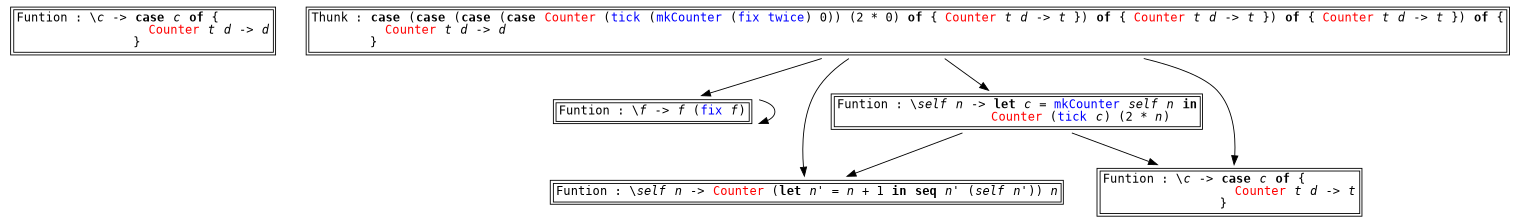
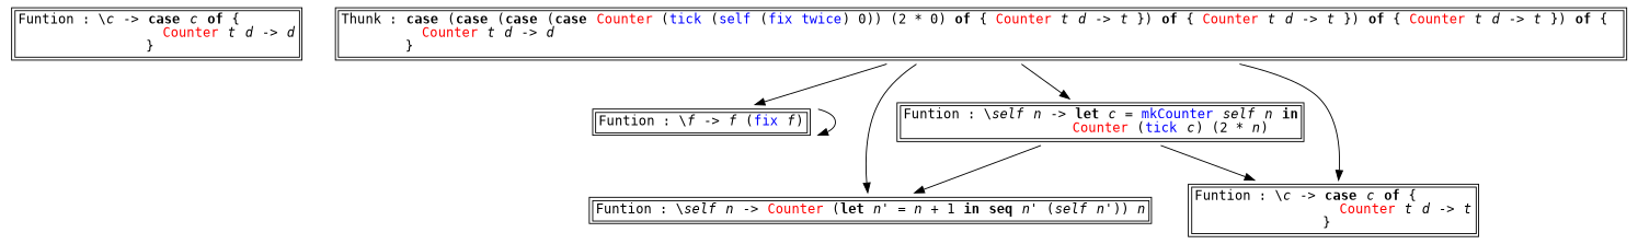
  digraph {
    node [fontname=monospace shape=plaintext]
    n1 [label=<<TABLE ALIGN="LEFT"><TR><TD BALIGN="LEFT" ALIGN="LEFT">Funtion&nbsp;:&nbsp;\<I>c</I>&nbsp;-&gt;&nbsp;<B>case</B>&nbsp;<I>c</I>&nbsp;<B>of</B>&nbsp;{&nbsp;&nbsp;&nbsp;&nbsp;&nbsp;&nbsp;&nbsp;<BR />&nbsp;&nbsp;&nbsp;&nbsp;&nbsp;&nbsp;&nbsp;&nbsp;&nbsp;&nbsp;&nbsp;&nbsp;&nbsp;&nbsp;&nbsp;&nbsp;&nbsp;&nbsp;<FONT COLOR="red">Counter</FONT>&nbsp;<I>t</I>&nbsp;<I>d</I>&nbsp;-&gt;&nbsp;<I>d</I><BR />&nbsp;&nbsp;&nbsp;&nbsp;&nbsp;&nbsp;&nbsp;&nbsp;&nbsp;&nbsp;&nbsp;&nbsp;&nbsp;&nbsp;&nbsp;&nbsp;}&nbsp;&nbsp;&nbsp;&nbsp;&nbsp;&nbsp;&nbsp;&nbsp;&nbsp;&nbsp;&nbsp;&nbsp;&nbsp;&nbsp;&nbsp;&nbsp;&nbsp;<BR /></TD></TR></TABLE>>]
    n2 [label=<<TABLE ALIGN="LEFT"><TR><TD BALIGN="LEFT" ALIGN="LEFT">Funtion&nbsp;:&nbsp;\<I>f</I>&nbsp;-&gt;&nbsp;<I>f</I>&nbsp;(<FONT COLOR="blue">fix</FONT>&nbsp;<I>f</I>)<BR /></TD></TR></TABLE>>]
-   n3 [label=<<TABLE ALIGN="LEFT"><TR><TD BALIGN="LEFT" ALIGN="LEFT">Thunk&nbsp;:&nbsp;<B>case</B>&nbsp;(<B>case</B>&nbsp;(<B>case</B>&nbsp;(<B>case</B>&nbsp;<FONT COLOR="red">Counter</FONT>&nbsp;(<FONT COLOR="blue">tick</FONT>&nbsp;(<FONT COLOR="blue">mkCounter</FONT>&nbsp;(<FONT COLOR="blue">fix</FONT>&nbsp;<FONT COLOR="blue">twice</FONT>)&nbsp;0))&nbsp;(2&nbsp;*&nbsp;0)&nbsp;<B>of</B>&nbsp;{&nbsp;<FONT COLOR="red">Counter</FONT>&nbsp;<I>t</I>&nbsp;<I>d</I>&nbsp;-&gt;&nbsp;<I>t</I>&nbsp;})&nbsp;<B>of</B>&nbsp;{&nbsp;<FONT COLOR="red">Counter</FONT>&nbsp;<I>t</I>&nbsp;<I>d</I>&nbsp;-&gt;&nbsp;<I>t</I>&nbsp;})&nbsp;<B>of</B>&nbsp;{&nbsp;<FONT COLOR="red">Counter</FONT>&nbsp;<I>t</I>&nbsp;<I>d</I>&nbsp;-&gt;&nbsp;<I>t</I>&nbsp;})&nbsp;<B>of</B>&nbsp;{<BR />&nbsp;&nbsp;&nbsp;&nbsp;&nbsp;&nbsp;&nbsp;&nbsp;&nbsp;&nbsp;<FONT COLOR="red">Counter</FONT>&nbsp;<I>t</I>&nbsp;<I>d</I>&nbsp;-&gt;&nbsp;<I>d</I>&nbsp;&nbsp;&nbsp;&nbsp;&nbsp;&nbsp;&nbsp;&nbsp;&nbsp;&nbsp;&nbsp;&nbsp;&nbsp;&nbsp;&nbsp;&nbsp;&nbsp;&nbsp;&nbsp;&nbsp;&nbsp;&nbsp;&nbsp;&nbsp;&nbsp;&nbsp;&nbsp;&nbsp;&nbsp;&nbsp;&nbsp;&nbsp;&nbsp;&nbsp;&nbsp;&nbsp;&nbsp;&nbsp;&nbsp;&nbsp;&nbsp;&nbsp;&nbsp;&nbsp;&nbsp;&nbsp;&nbsp;&nbsp;&nbsp;&nbsp;&nbsp;&nbsp;&nbsp;&nbsp;&nbsp;&nbsp;&nbsp;&nbsp;&nbsp;&nbsp;&nbsp;&nbsp;&nbsp;&nbsp;&nbsp;&nbsp;&nbsp;&nbsp;&nbsp;&nbsp;&nbsp;&nbsp;&nbsp;&nbsp;&nbsp;&nbsp;&nbsp;&nbsp;&nbsp;&nbsp;&nbsp;&nbsp;&nbsp;&nbsp;&nbsp;&nbsp;&nbsp;&nbsp;&nbsp;&nbsp;&nbsp;&nbsp;&nbsp;&nbsp;&nbsp;&nbsp;&nbsp;&nbsp;&nbsp;&nbsp;&nbsp;&nbsp;&nbsp;&nbsp;&nbsp;&nbsp;&nbsp;&nbsp;&nbsp;&nbsp;&nbsp;&nbsp;&nbsp;&nbsp;&nbsp;&nbsp;&nbsp;&nbsp;&nbsp;&nbsp;&nbsp;&nbsp;&nbsp;&nbsp;&nbsp;&nbsp;&nbsp;&nbsp;&nbsp;&nbsp;&nbsp;&nbsp;&nbsp;<BR />&nbsp;&nbsp;&nbsp;&nbsp;&nbsp;&nbsp;&nbsp;&nbsp;}&nbsp;&nbsp;&nbsp;&nbsp;&nbsp;&nbsp;&nbsp;&nbsp;&nbsp;&nbsp;&nbsp;&nbsp;&nbsp;&nbsp;&nbsp;&nbsp;&nbsp;&nbsp;&nbsp;&nbsp;&nbsp;&nbsp;&nbsp;&nbsp;&nbsp;&nbsp;&nbsp;&nbsp;&nbsp;&nbsp;&nbsp;&nbsp;&nbsp;&nbsp;&nbsp;&nbsp;&nbsp;&nbsp;&nbsp;&nbsp;&nbsp;&nbsp;&nbsp;&nbsp;&nbsp;&nbsp;&nbsp;&nbsp;&nbsp;&nbsp;&nbsp;&nbsp;&nbsp;&nbsp;&nbsp;&nbsp;&nbsp;&nbsp;&nbsp;&nbsp;&nbsp;&nbsp;&nbsp;&nbsp;&nbsp;&nbsp;&nbsp;&nbsp;&nbsp;&nbsp;&nbsp;&nbsp;&nbsp;&nbsp;&nbsp;&nbsp;&nbsp;&nbsp;&nbsp;&nbsp;&nbsp;&nbsp;&nbsp;&nbsp;&nbsp;&nbsp;&nbsp;&nbsp;&nbsp;&nbsp;&nbsp;&nbsp;&nbsp;&nbsp;&nbsp;&nbsp;&nbsp;&nbsp;&nbsp;&nbsp;&nbsp;&nbsp;&nbsp;&nbsp;&nbsp;&nbsp;&nbsp;&nbsp;&nbsp;&nbsp;&nbsp;&nbsp;&nbsp;&nbsp;&nbsp;&nbsp;&nbsp;&nbsp;&nbsp;&nbsp;&nbsp;&nbsp;&nbsp;&nbsp;&nbsp;&nbsp;&nbsp;&nbsp;&nbsp;&nbsp;&nbsp;&nbsp;&nbsp;&nbsp;&nbsp;&nbsp;&nbsp;&nbsp;&nbsp;&nbsp;&nbsp;&nbsp;&nbsp;&nbsp;&nbsp;&nbsp;&nbsp;&nbsp;&nbsp;&nbsp;<BR /></TD></TR></TABLE>>]
+   n3 [label=<<TABLE ALIGN="LEFT"><TR><TD BALIGN="LEFT" ALIGN="LEFT">Thunk&nbsp;:&nbsp;<B>case</B>&nbsp;(<B>case</B>&nbsp;(<B>case</B>&nbsp;(<B>case</B>&nbsp;<FONT COLOR="red">Counter</FONT>&nbsp;(<FONT COLOR="blue">tick</FONT>&nbsp;(<FONT COLOR="blue">self</FONT>&nbsp;(<FONT COLOR="blue">fix</FONT>&nbsp;<FONT COLOR="blue">twice</FONT>)&nbsp;0))&nbsp;(2&nbsp;*&nbsp;0)&nbsp;<B>of</B>&nbsp;{&nbsp;<FONT COLOR="red">Counter</FONT>&nbsp;<I>t</I>&nbsp;<I>d</I>&nbsp;-&gt;&nbsp;<I>t</I>&nbsp;})&nbsp;<B>of</B>&nbsp;{&nbsp;<FONT COLOR="red">Counter</FONT>&nbsp;<I>t</I>&nbsp;<I>d</I>&nbsp;-&gt;&nbsp;<I>t</I>&nbsp;})&nbsp;<B>of</B>&nbsp;{&nbsp;<FONT COLOR="red">Counter</FONT>&nbsp;<I>t</I>&nbsp;<I>d</I>&nbsp;-&gt;&nbsp;<I>t</I>&nbsp;})&nbsp;<B>of</B>&nbsp;{<BR />&nbsp;&nbsp;&nbsp;&nbsp;&nbsp;&nbsp;&nbsp;&nbsp;&nbsp;&nbsp;<FONT COLOR="red">Counter</FONT>&nbsp;<I>t</I>&nbsp;<I>d</I>&nbsp;-&gt;&nbsp;<I>d</I>&nbsp;&nbsp;&nbsp;&nbsp;&nbsp;&nbsp;&nbsp;&nbsp;&nbsp;&nbsp;&nbsp;&nbsp;&nbsp;&nbsp;&nbsp;&nbsp;&nbsp;&nbsp;&nbsp;&nbsp;&nbsp;&nbsp;&nbsp;&nbsp;&nbsp;&nbsp;&nbsp;&nbsp;&nbsp;&nbsp;&nbsp;&nbsp;&nbsp;&nbsp;&nbsp;&nbsp;&nbsp;&nbsp;&nbsp;&nbsp;&nbsp;&nbsp;&nbsp;&nbsp;&nbsp;&nbsp;&nbsp;&nbsp;&nbsp;&nbsp;&nbsp;&nbsp;&nbsp;&nbsp;&nbsp;&nbsp;&nbsp;&nbsp;&nbsp;&nbsp;&nbsp;&nbsp;&nbsp;&nbsp;&nbsp;&nbsp;&nbsp;&nbsp;&nbsp;&nbsp;&nbsp;&nbsp;&nbsp;&nbsp;&nbsp;&nbsp;&nbsp;&nbsp;&nbsp;&nbsp;&nbsp;&nbsp;&nbsp;&nbsp;&nbsp;&nbsp;&nbsp;&nbsp;&nbsp;&nbsp;&nbsp;&nbsp;&nbsp;&nbsp;&nbsp;&nbsp;&nbsp;&nbsp;&nbsp;&nbsp;&nbsp;&nbsp;&nbsp;&nbsp;&nbsp;&nbsp;&nbsp;&nbsp;&nbsp;&nbsp;&nbsp;&nbsp;&nbsp;&nbsp;&nbsp;&nbsp;&nbsp;&nbsp;&nbsp;&nbsp;&nbsp;&nbsp;&nbsp;&nbsp;&nbsp;&nbsp;&nbsp;&nbsp;&nbsp;&nbsp;&nbsp;&nbsp;&nbsp;<BR />&nbsp;&nbsp;&nbsp;&nbsp;&nbsp;&nbsp;&nbsp;&nbsp;}&nbsp;&nbsp;&nbsp;&nbsp;&nbsp;&nbsp;&nbsp;&nbsp;&nbsp;&nbsp;&nbsp;&nbsp;&nbsp;&nbsp;&nbsp;&nbsp;&nbsp;&nbsp;&nbsp;&nbsp;&nbsp;&nbsp;&nbsp;&nbsp;&nbsp;&nbsp;&nbsp;&nbsp;&nbsp;&nbsp;&nbsp;&nbsp;&nbsp;&nbsp;&nbsp;&nbsp;&nbsp;&nbsp;&nbsp;&nbsp;&nbsp;&nbsp;&nbsp;&nbsp;&nbsp;&nbsp;&nbsp;&nbsp;&nbsp;&nbsp;&nbsp;&nbsp;&nbsp;&nbsp;&nbsp;&nbsp;&nbsp;&nbsp;&nbsp;&nbsp;&nbsp;&nbsp;&nbsp;&nbsp;&nbsp;&nbsp;&nbsp;&nbsp;&nbsp;&nbsp;&nbsp;&nbsp;&nbsp;&nbsp;&nbsp;&nbsp;&nbsp;&nbsp;&nbsp;&nbsp;&nbsp;&nbsp;&nbsp;&nbsp;&nbsp;&nbsp;&nbsp;&nbsp;&nbsp;&nbsp;&nbsp;&nbsp;&nbsp;&nbsp;&nbsp;&nbsp;&nbsp;&nbsp;&nbsp;&nbsp;&nbsp;&nbsp;&nbsp;&nbsp;&nbsp;&nbsp;&nbsp;&nbsp;&nbsp;&nbsp;&nbsp;&nbsp;&nbsp;&nbsp;&nbsp;&nbsp;&nbsp;&nbsp;&nbsp;&nbsp;&nbsp;&nbsp;&nbsp;&nbsp;&nbsp;&nbsp;&nbsp;&nbsp;&nbsp;&nbsp;&nbsp;&nbsp;&nbsp;&nbsp;&nbsp;&nbsp;&nbsp;&nbsp;&nbsp;&nbsp;&nbsp;&nbsp;&nbsp;&nbsp;&nbsp;&nbsp;&nbsp;&nbsp;&nbsp;&nbsp;<BR /></TD></TR></TABLE>>]
    n4 [label=<<TABLE ALIGN="LEFT"><TR><TD BALIGN="LEFT" ALIGN="LEFT">Funtion&nbsp;:&nbsp;\<I>self</I>&nbsp;<I>n</I>&nbsp;-&gt;&nbsp;<FONT COLOR="red">Counter</FONT>&nbsp;(<B>let</B>&nbsp;<I>n'</I>&nbsp;=&nbsp;<I>n</I>&nbsp;+&nbsp;1&nbsp;<B>in</B>&nbsp;<B>seq</B>&nbsp;<I>n'</I>&nbsp;(<I>self</I>&nbsp;<I>n'</I>))&nbsp;<I>n</I><BR /></TD></TR></TABLE>>]
    n5 [label=<<TABLE ALIGN="LEFT"><TR><TD BALIGN="LEFT" ALIGN="LEFT">Funtion&nbsp;:&nbsp;\<I>c</I>&nbsp;-&gt;&nbsp;<B>case</B>&nbsp;<I>c</I>&nbsp;<B>of</B>&nbsp;{&nbsp;&nbsp;&nbsp;&nbsp;&nbsp;&nbsp;&nbsp;<BR />&nbsp;&nbsp;&nbsp;&nbsp;&nbsp;&nbsp;&nbsp;&nbsp;&nbsp;&nbsp;&nbsp;&nbsp;&nbsp;&nbsp;&nbsp;&nbsp;&nbsp;&nbsp;<FONT COLOR="red">Counter</FONT>&nbsp;<I>t</I>&nbsp;<I>d</I>&nbsp;-&gt;&nbsp;<I>t</I><BR />&nbsp;&nbsp;&nbsp;&nbsp;&nbsp;&nbsp;&nbsp;&nbsp;&nbsp;&nbsp;&nbsp;&nbsp;&nbsp;&nbsp;&nbsp;&nbsp;}&nbsp;&nbsp;&nbsp;&nbsp;&nbsp;&nbsp;&nbsp;&nbsp;&nbsp;&nbsp;&nbsp;&nbsp;&nbsp;&nbsp;&nbsp;&nbsp;&nbsp;<BR /></TD></TR></TABLE>>]
    n6 [label=<<TABLE ALIGN="LEFT"><TR><TD BALIGN="LEFT" ALIGN="LEFT">Funtion&nbsp;:&nbsp;\<I>self</I>&nbsp;<I>n</I>&nbsp;-&gt;&nbsp;<B>let</B>&nbsp;<I>c</I>&nbsp;=&nbsp;<FONT COLOR="blue">mkCounter</FONT>&nbsp;<I>self</I>&nbsp;<I>n</I>&nbsp;<B>in</B><BR />&nbsp;&nbsp;&nbsp;&nbsp;&nbsp;&nbsp;&nbsp;&nbsp;&nbsp;&nbsp;&nbsp;&nbsp;&nbsp;&nbsp;&nbsp;&nbsp;&nbsp;&nbsp;&nbsp;&nbsp;&nbsp;<FONT COLOR="red">Counter</FONT>&nbsp;(<FONT COLOR="blue">tick</FONT>&nbsp;<I>c</I>)&nbsp;(2&nbsp;*&nbsp;<I>n</I>)&nbsp;&nbsp;&nbsp;<BR /></TD></TR></TABLE>>]
    n2 -> n2
    n3 -> n2
    n3 -> n4
    n3 -> n5
    n3 -> n6
    n6 -> n4
    n6 -> n5
  }
